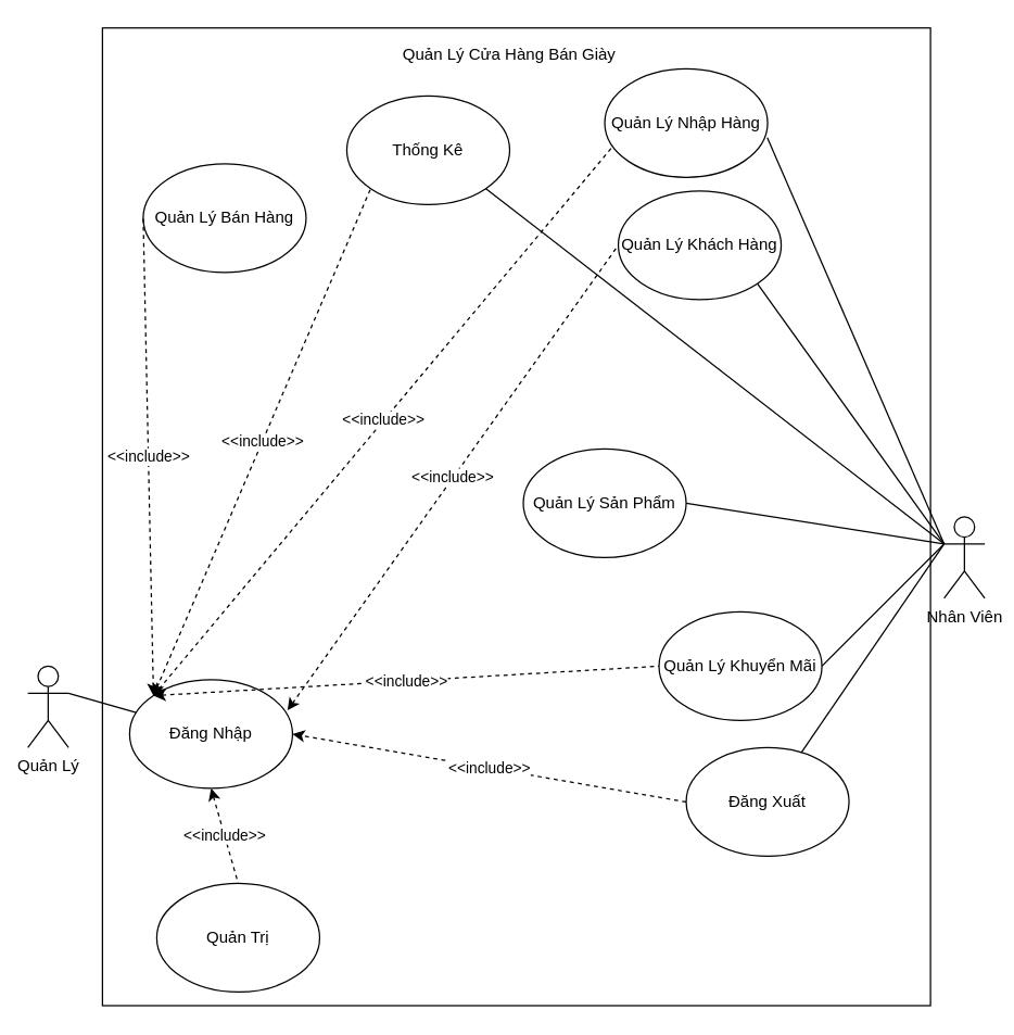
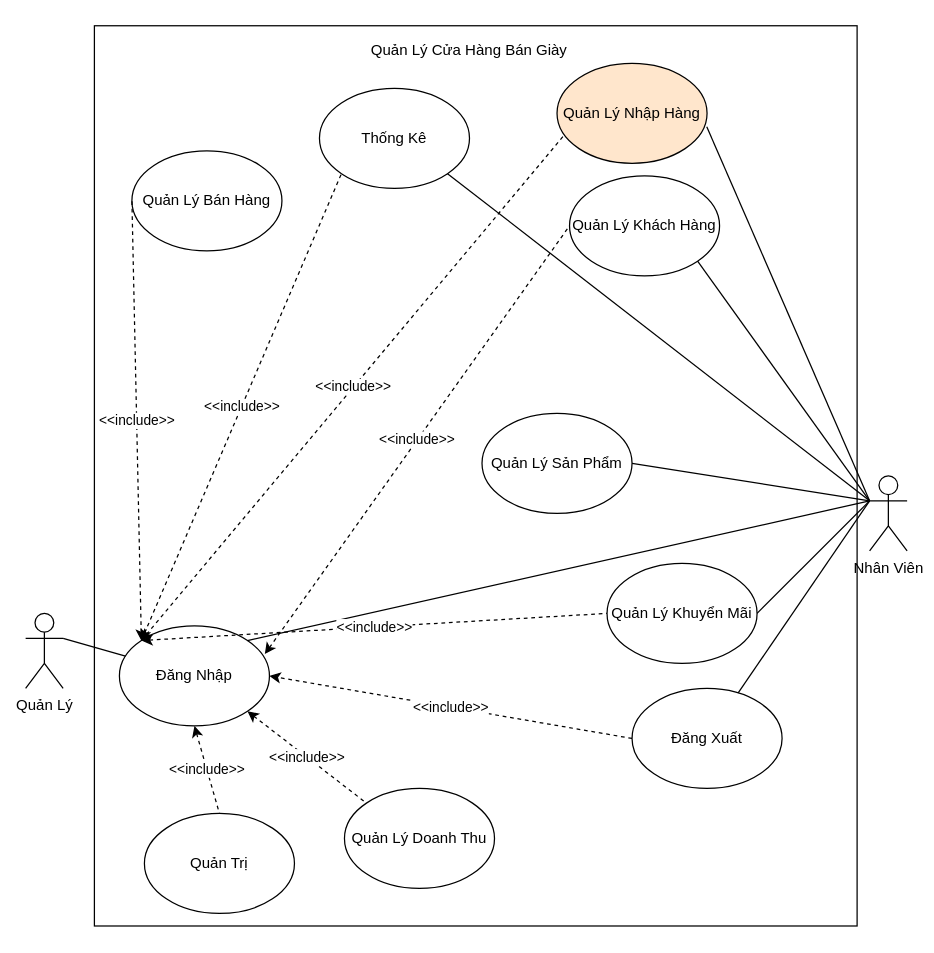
  <mxCell id="0" />
  <mxCell id="1" parent="0" />
  <mxCell id="2" value="" style="rounded=0;whiteSpace=wrap;html=1;" vertex="1" parent="1"><mxGeometry x="75" y="20" width="610" height="720" as="geometry" /></mxCell>
  <mxCell id="3" value="Nhân Viên" style="shape=umlActor;verticalLabelPosition=bottom;verticalAlign=top;html=1;outlineConnect=0;" vertex="1" parent="1"><mxGeometry x="695" y="380" width="30" height="60" as="geometry" /></mxCell>
  <mxCell id="4" value="Đăng Nhập" style="ellipse;whiteSpace=wrap;html=1;" vertex="1" parent="1"><mxGeometry x="95" y="500" width="120" height="80" as="geometry" /></mxCell>
  <mxCell id="5" value="Đăng Xuất" style="ellipse;whiteSpace=wrap;html=1;" vertex="1" parent="1"><mxGeometry x="505" y="550" width="120" height="80" as="geometry" /></mxCell>
  <mxCell id="6" value="&amp;lt;&amp;lt;include&amp;gt;&amp;gt;" style="endArrow=classic;html=1;rounded=0;exitX=0;exitY=0.5;exitDx=0;exitDy=0;dashed=1;entryX=1;entryY=0.5;entryDx=0;entryDy=0;" edge="1" parent="1" source="5" target="4"><mxGeometry width="50" height="50" relative="1" as="geometry"><mxPoint x="335" y="490" as="sourcePoint" /><mxPoint x="425" y="610" as="targetPoint" /></mxGeometry></mxCell>
  <mxCell id="7" value="Quản Lý Khách Hàng" style="ellipse;whiteSpace=wrap;html=1;" vertex="1" parent="1"><mxGeometry x="455" y="140" width="120" height="80" as="geometry" /></mxCell>
- <mxCell id="8" value="Quản Lý Nhập Hàng" style="ellipse;whiteSpace=wrap;html=1;" vertex="1" parent="1"><mxGeometry x="445" y="50" width="120" height="80" as="geometry" /></mxCell>
+ <mxCell id="8" value="Quản Lý Nhập Hàng" style="ellipse;whiteSpace=wrap;html=1;fillColor=#ffe6cc;" vertex="1" parent="1"><mxGeometry x="445" y="50" width="120" height="80" as="geometry" /></mxCell>
  <mxCell id="9" value="Quản Lý" style="shape=umlActor;verticalLabelPosition=bottom;verticalAlign=top;html=1;outlineConnect=0;" vertex="1" parent="1"><mxGeometry x="20" y="490" width="30" height="60" as="geometry" /></mxCell>
  <mxCell id="10" value="" style="endArrow=none;html=1;rounded=0;exitX=1;exitY=0.333;exitDx=0;exitDy=0;exitPerimeter=0;endFill=0;" edge="1" parent="1" source="9" target="4"><mxGeometry width="50" height="50" relative="1" as="geometry"><mxPoint x="515" y="450" as="sourcePoint" /><mxPoint x="565" y="400" as="targetPoint" /></mxGeometry></mxCell>
+ <mxCell id="11" value="Quản Lý Doanh Thu" style="ellipse;whiteSpace=wrap;html=1;" vertex="1" parent="1"><mxGeometry x="275" y="630" width="120" height="80" as="geometry" /></mxCell>
  <mxCell id="12" value="Quản Trị" style="ellipse;whiteSpace=wrap;html=1;" vertex="1" parent="1"><mxGeometry x="115" y="650" width="120" height="80" as="geometry" /></mxCell>
+ <mxCell id="13" value="" style="endArrow=none;html=1;rounded=0;entryX=1;entryY=0;entryDx=0;entryDy=0;endFill=0;exitX=0;exitY=0.333;exitDx=0;exitDy=0;exitPerimeter=0;" edge="1" parent="1" source="3" target="4"><mxGeometry width="50" height="50" relative="1" as="geometry"><mxPoint x="705" y="490" as="sourcePoint" /><mxPoint x="465" y="510" as="targetPoint" /></mxGeometry></mxCell>
  <mxCell id="14" value="" style="endArrow=none;html=1;rounded=0;entryX=1;entryY=1;entryDx=0;entryDy=0;endFill=0;exitX=0;exitY=0.333;exitDx=0;exitDy=0;exitPerimeter=0;" edge="1" parent="1" source="3" target="7"><mxGeometry width="50" height="50" relative="1" as="geometry"><mxPoint x="415" y="450" as="sourcePoint" /><mxPoint x="465" y="400" as="targetPoint" /></mxGeometry></mxCell>
  <mxCell id="15" value="" style="endArrow=none;html=1;rounded=0;exitX=0;exitY=0.333;exitDx=0;exitDy=0;exitPerimeter=0;entryX=0.998;entryY=0.634;entryDx=0;entryDy=0;entryPerimeter=0;endFill=0;" edge="1" parent="1" source="3" target="8"><mxGeometry width="50" height="50" relative="1" as="geometry"><mxPoint x="455" y="450" as="sourcePoint" /><mxPoint x="505" y="400" as="targetPoint" /></mxGeometry></mxCell>
  <mxCell id="16" value="Thống Kê" style="ellipse;whiteSpace=wrap;html=1;" vertex="1" parent="1"><mxGeometry x="255" y="70" width="120" height="80" as="geometry" /></mxCell>
  <mxCell id="17" value="" style="endArrow=none;html=1;rounded=0;exitX=0;exitY=0.333;exitDx=0;exitDy=0;exitPerimeter=0;entryX=1;entryY=1;entryDx=0;entryDy=0;endFill=0;" edge="1" parent="1" source="3" target="16"><mxGeometry width="50" height="50" relative="1" as="geometry"><mxPoint x="455" y="330" as="sourcePoint" /><mxPoint x="505" y="280" as="targetPoint" /></mxGeometry></mxCell>
  <mxCell id="18" value="Quản Lý Khuyển Mãi" style="ellipse;whiteSpace=wrap;html=1;" vertex="1" parent="1"><mxGeometry x="485" y="450" width="120" height="80" as="geometry" /></mxCell>
  <mxCell id="19" value="" style="endArrow=none;html=1;rounded=0;exitX=0;exitY=0.333;exitDx=0;exitDy=0;exitPerimeter=0;entryX=1;entryY=0.5;entryDx=0;entryDy=0;endFill=0;" edge="1" parent="1" source="3" target="18"><mxGeometry width="50" height="50" relative="1" as="geometry"><mxPoint x="455" y="450" as="sourcePoint" /><mxPoint x="505" y="400" as="targetPoint" /></mxGeometry></mxCell>
  <mxCell id="20" value="Quản Lý Bán Hàng" style="ellipse;whiteSpace=wrap;html=1;" vertex="1" parent="1"><mxGeometry x="105" y="120" width="120" height="80" as="geometry" /></mxCell>
  <mxCell id="21" value="Quản Lý Sản Phẩm" style="ellipse;whiteSpace=wrap;html=1;" vertex="1" parent="1"><mxGeometry x="385" y="330" width="120" height="80" as="geometry" /></mxCell>
  <mxCell id="22" value="" style="endArrow=none;html=1;rounded=0;exitX=0;exitY=0.333;exitDx=0;exitDy=0;exitPerimeter=0;entryX=1;entryY=0.5;entryDx=0;entryDy=0;endFill=0;" edge="1" parent="1" source="3" target="21"><mxGeometry width="50" height="50" relative="1" as="geometry"><mxPoint x="375" y="450" as="sourcePoint" /><mxPoint x="425" y="400" as="targetPoint" /></mxGeometry></mxCell>
  <mxCell id="23" value="" style="endArrow=none;html=1;rounded=0;exitX=0;exitY=0.333;exitDx=0;exitDy=0;exitPerimeter=0;endFill=0;" edge="1" parent="1" source="3" target="5"><mxGeometry width="50" height="50" relative="1" as="geometry"><mxPoint x="375" y="450" as="sourcePoint" /><mxPoint x="425" y="400" as="targetPoint" /></mxGeometry></mxCell>
  <mxCell id="24" value="&amp;lt;&amp;lt;include&amp;gt;&amp;gt;" style="endArrow=none;html=1;rounded=0;exitX=0;exitY=0;exitDx=0;exitDy=0;entryX=0;entryY=0.5;entryDx=0;entryDy=0;dashed=1;startArrow=classic;startFill=1;endFill=0;" edge="1" parent="1" source="4" target="20"><mxGeometry width="50" height="50" relative="1" as="geometry"><mxPoint x="375" y="330" as="sourcePoint" /><mxPoint x="425" y="280" as="targetPoint" /></mxGeometry></mxCell>
  <mxCell id="25" value="&amp;lt;&amp;lt;include&amp;gt;&amp;gt;" style="endArrow=none;html=1;rounded=0;exitX=0;exitY=0;exitDx=0;exitDy=0;entryX=0;entryY=1;entryDx=0;entryDy=0;dashed=1;startArrow=classic;startFill=1;endFill=0;" edge="1" parent="1" source="4" target="16"><mxGeometry width="50" height="50" relative="1" as="geometry"><mxPoint x="375" y="330" as="sourcePoint" /><mxPoint x="425" y="280" as="targetPoint" /></mxGeometry></mxCell>
  <mxCell id="26" value="&amp;lt;&amp;lt;include&amp;gt;&amp;gt;" style="endArrow=none;html=1;rounded=0;exitX=0;exitY=0;exitDx=0;exitDy=0;entryX=0;entryY=0.5;entryDx=0;entryDy=0;dashed=1;startArrow=classic;startFill=1;endFill=0;" edge="1" parent="1" source="4" target="18"><mxGeometry width="50" height="50" relative="1" as="geometry"><mxPoint x="375" y="330" as="sourcePoint" /><mxPoint x="425" y="280" as="targetPoint" /></mxGeometry></mxCell>
  <mxCell id="27" value="&amp;lt;&amp;lt;include&amp;gt;&amp;gt;" style="endArrow=none;html=1;rounded=0;entryX=0;entryY=0.5;entryDx=0;entryDy=0;dashed=1;exitX=0.969;exitY=0.282;exitDx=0;exitDy=0;exitPerimeter=0;startArrow=classic;startFill=1;endFill=0;" edge="1" parent="1" source="4" target="7"><mxGeometry width="50" height="50" relative="1" as="geometry"><mxPoint x="275" y="570" as="sourcePoint" /><mxPoint x="425" y="280" as="targetPoint" /></mxGeometry></mxCell>
  <mxCell id="28" value="&amp;lt;&amp;lt;include&amp;gt;&amp;gt;" style="endArrow=none;html=1;rounded=0;entryX=0.053;entryY=0.709;entryDx=0;entryDy=0;entryPerimeter=0;dashed=1;exitX=0;exitY=0;exitDx=0;exitDy=0;startArrow=classic;startFill=1;endFill=0;" edge="1" parent="1" source="4" target="8"><mxGeometry width="50" height="50" relative="1" as="geometry"><mxPoint x="65" y="500" as="sourcePoint" /><mxPoint x="425" y="280" as="targetPoint" /></mxGeometry></mxCell>
+ <mxCell id="29" value="&amp;lt;&amp;lt;include&amp;gt;&amp;gt;" style="endArrow=none;html=1;rounded=0;exitX=1;exitY=1;exitDx=0;exitDy=0;entryX=0;entryY=0;entryDx=0;entryDy=0;endFill=0;dashed=1;startArrow=classic;startFill=1;" edge="1" parent="1" source="4" target="11"><mxGeometry width="50" height="50" relative="1" as="geometry"><mxPoint x="365" y="450" as="sourcePoint" /><mxPoint x="415" y="400" as="targetPoint" /></mxGeometry></mxCell>
  <mxCell id="30" value="&amp;lt;&amp;lt;include&amp;gt;&amp;gt;" style="endArrow=none;html=1;rounded=0;exitX=0.5;exitY=1;exitDx=0;exitDy=0;entryX=0.5;entryY=0;entryDx=0;entryDy=0;endFill=0;dashed=1;startArrow=classic;startFill=1;" edge="1" parent="1" source="4" target="12"><mxGeometry width="50" height="50" relative="1" as="geometry"><mxPoint x="365" y="450" as="sourcePoint" /><mxPoint x="415" y="400" as="targetPoint" /></mxGeometry></mxCell>
  <mxCell id="31" value="Quản Lý Cửa Hàng Bán Giày" style="text;html=1;strokeColor=none;fillColor=none;align=center;verticalAlign=middle;whiteSpace=wrap;rounded=0;" vertex="1" parent="1"><mxGeometry x="255" y="30" width="240" height="20" as="geometry" /></mxCell>
